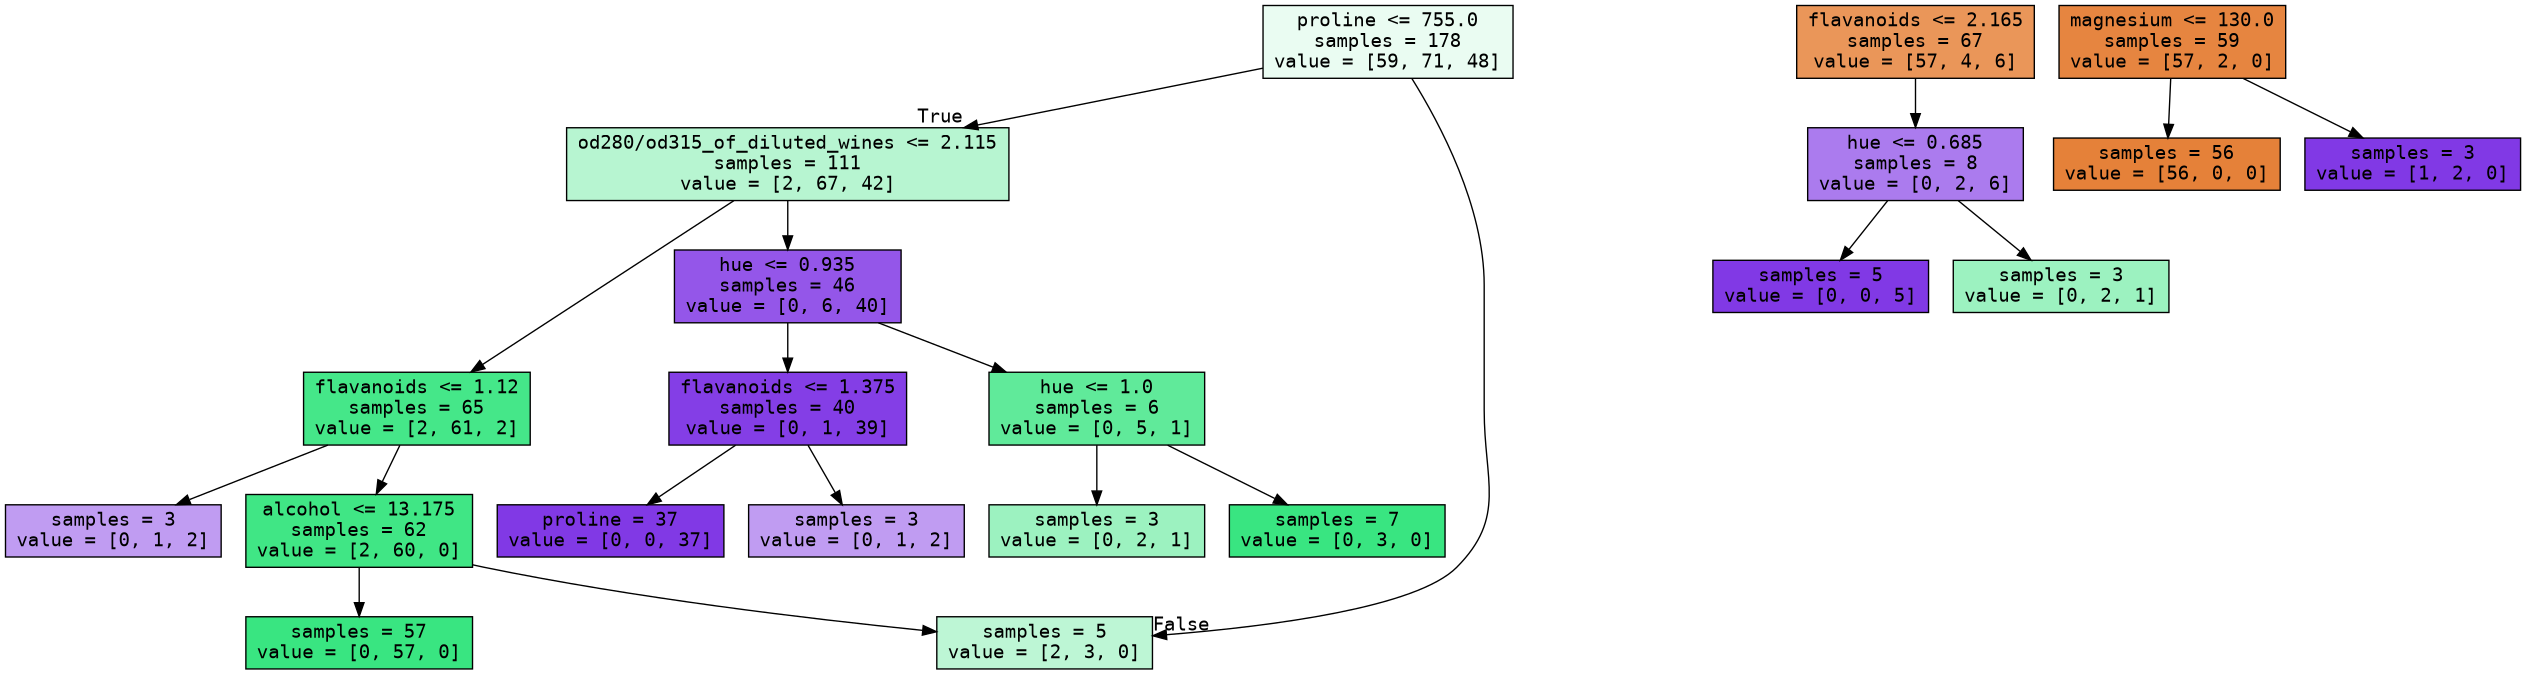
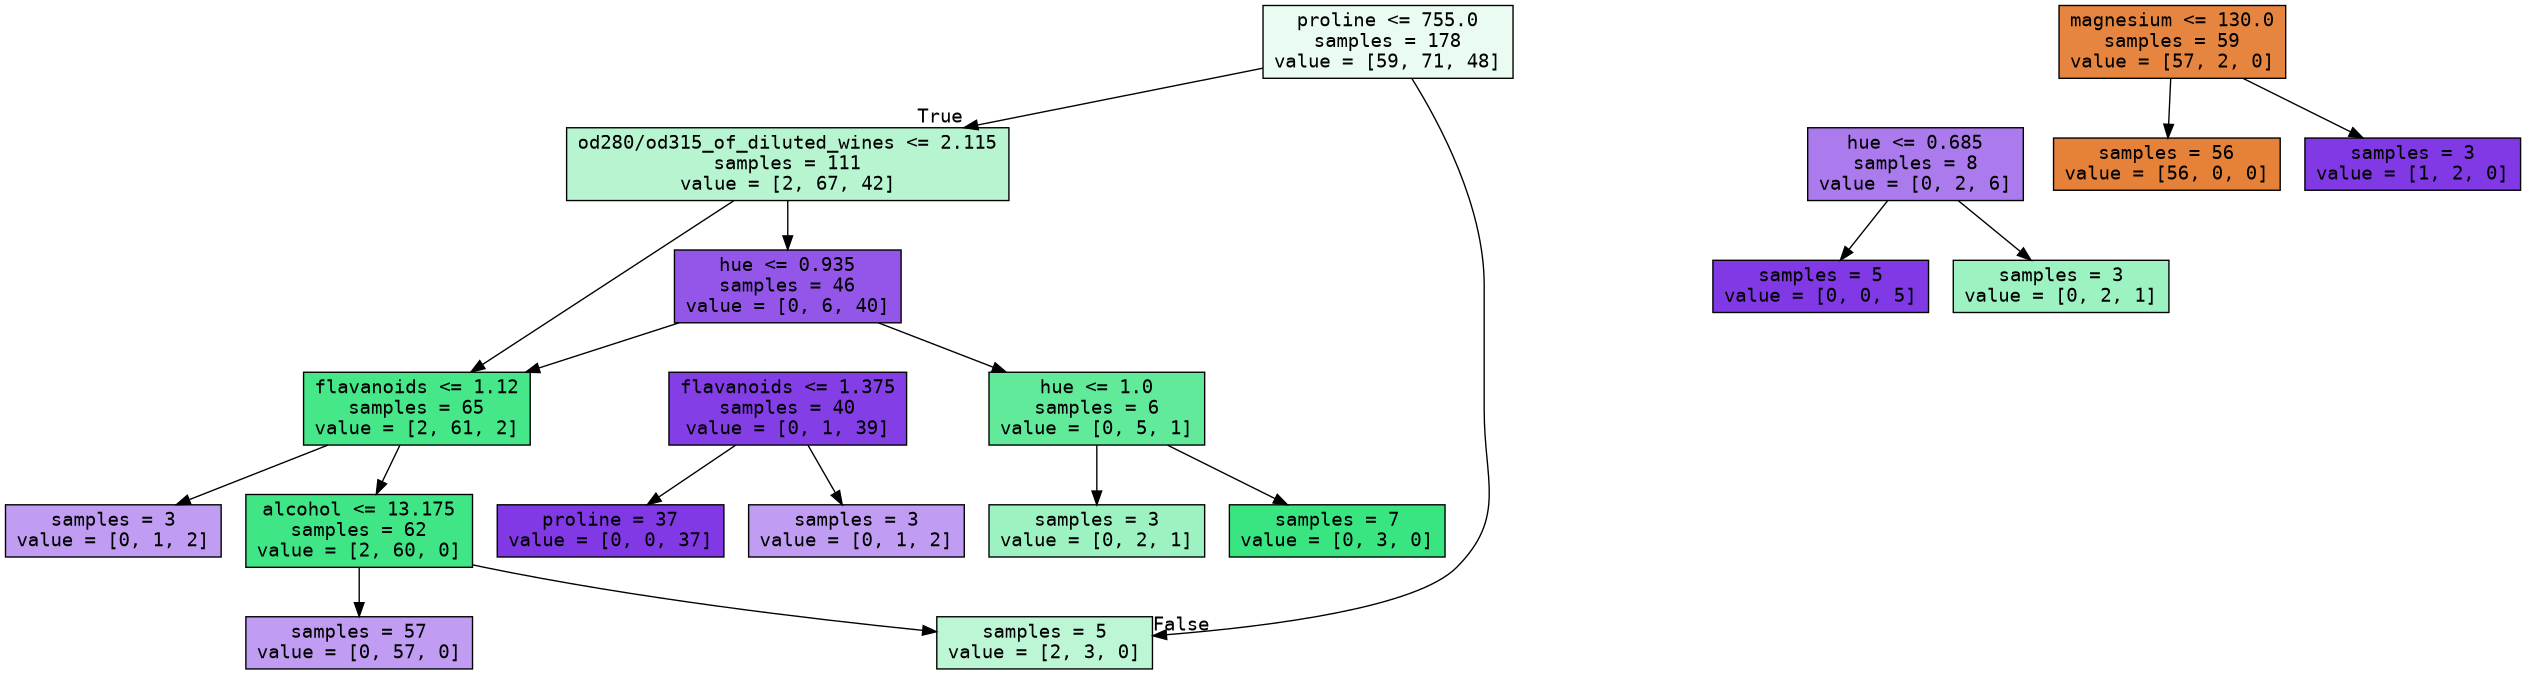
  digraph {
    fontname="DejaVu Sans Mono"
    node [color=black fillcolor="#8139e5ff" fontname="DejaVu Sans Mono" shape=box style=filled]
    edge [fontname="DejaVu Sans Mono"]
    n1 [fillcolor="#39e5811a" label="proline <= 755.0\nsamples = 178\nvalue = [59, 71, 48]"]
    n2 [fillcolor="#39e5815c" label="od280/od315_of_diluted_wines <= 2.115\nsamples = 111\nvalue = [2, 67, 42]"]
    n3 [fillcolor="#39e58155" label="samples = 5\nvalue = [2, 3, 0]"]
    n4 [fillcolor="#8139e5d9" label="hue <= 0.935\nsamples = 46\nvalue = [0, 6, 40]"]
    n5 [fillcolor="#39e581ef" label="flavanoids <= 1.12\nsamples = 65\nvalue = [2, 61, 2]"]
-   n6 [fillcolor="#e58139d5" label="flavanoids <= 2.165\nsamples = 67\nvalue = [57, 4, 6]"]
    n7 [fillcolor="#8139e5aa" label="hue <= 0.685\nsamples = 8\nvalue = [0, 2, 6]"]
    n8 [fillcolor="#8139e5f8" label="flavanoids <= 1.375\nsamples = 40\nvalue = [0, 1, 39]"]
    n9 [fillcolor="#39e581cc" label="hue <= 1.0\nsamples = 6\nvalue = [0, 5, 1]"]
    n10 [fillcolor="#8139e57f" label="samples = 3\nvalue = [0, 1, 2]"]
    n11 [fillcolor="#39e581f6" label="alcohol <= 13.175\nsamples = 62\nvalue = [2, 60, 0]"]
    n12 [label="proline = 37\nvalue = [0, 0, 37]"]
    n13 [fillcolor="#8139e57f" label="samples = 3\nvalue = [0, 1, 2]"]
    n14 [fillcolor="#39e5817f" label="samples = 3\nvalue = [0, 2, 1]"]
    n15 [fillcolor="#39e581ff" label="samples = 7\nvalue = [0, 3, 0]"]
-   n16 [fillcolor="#39e581ff" label="samples = 57\nvalue = [0, 57, 0]"]
+   n16 [fillcolor="#8139e57f" label="samples = 57\nvalue = [0, 57, 0]"]
    n17 [label="samples = 5\nvalue = [0, 0, 5]"]
    n18 [fillcolor="#39e5817f" label="samples = 3\nvalue = [0, 2, 1]"]
    n19 [fillcolor="#e58139f6" label="magnesium <= 130.0\nsamples = 59\nvalue = [57, 2, 0]"]
    n20 [fillcolor="#e58139ff" label="samples = 56\nvalue = [56, 0, 0]"]
    n21 [label="samples = 3\nvalue = [1, 2, 0]"]
    n1 -> n2 [headlabel=True labelangle=45 labeldistance=2.5]
    n1 -> n3 [headlabel=False labelangle=-45 labeldistance=2.5]
    n2 -> n4
    n2 -> n5
-   n4 -> n8
+   n4 -> n5
    n4 -> n9
    n5 -> n10
    n5 -> n11
-   n6 -> n7
    n7 -> n17
    n7 -> n18
    n8 -> n12
    n8 -> n13
    n9 -> n14
    n9 -> n15
    n11 -> n3
    n11 -> n16
    n19 -> n20
    n19 -> n21
  }
